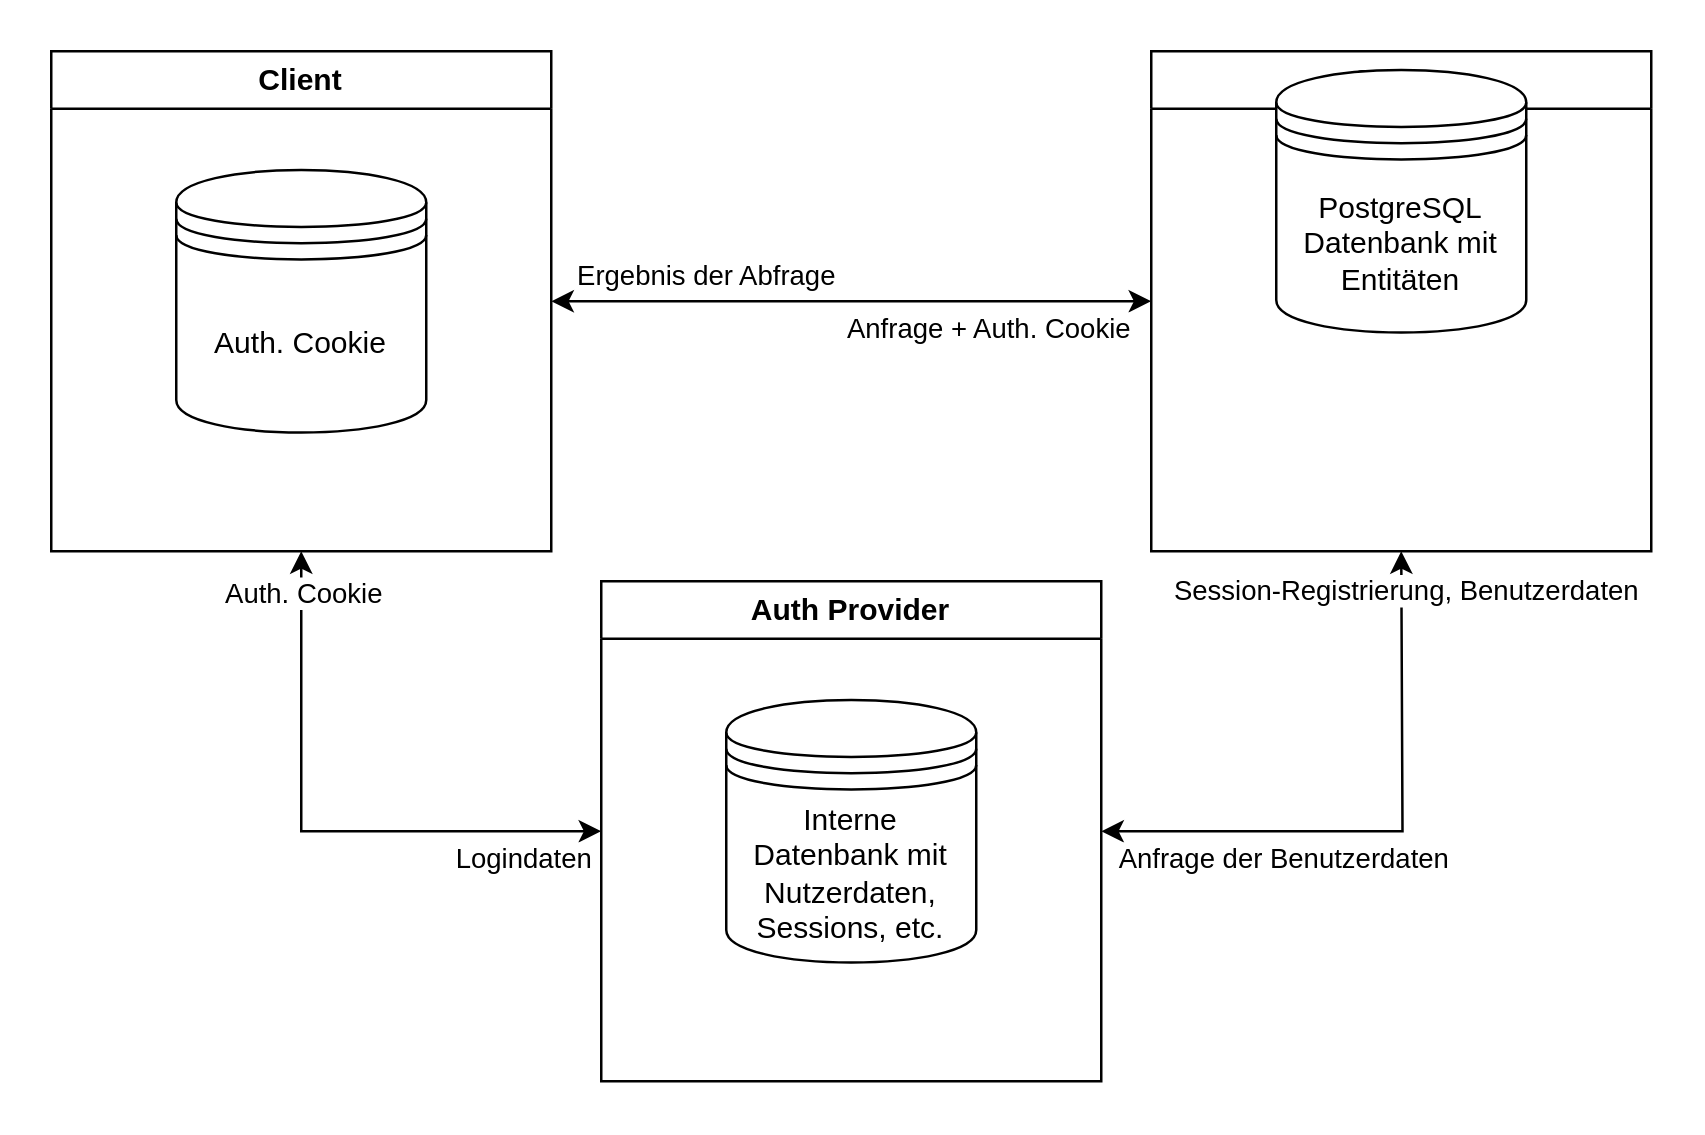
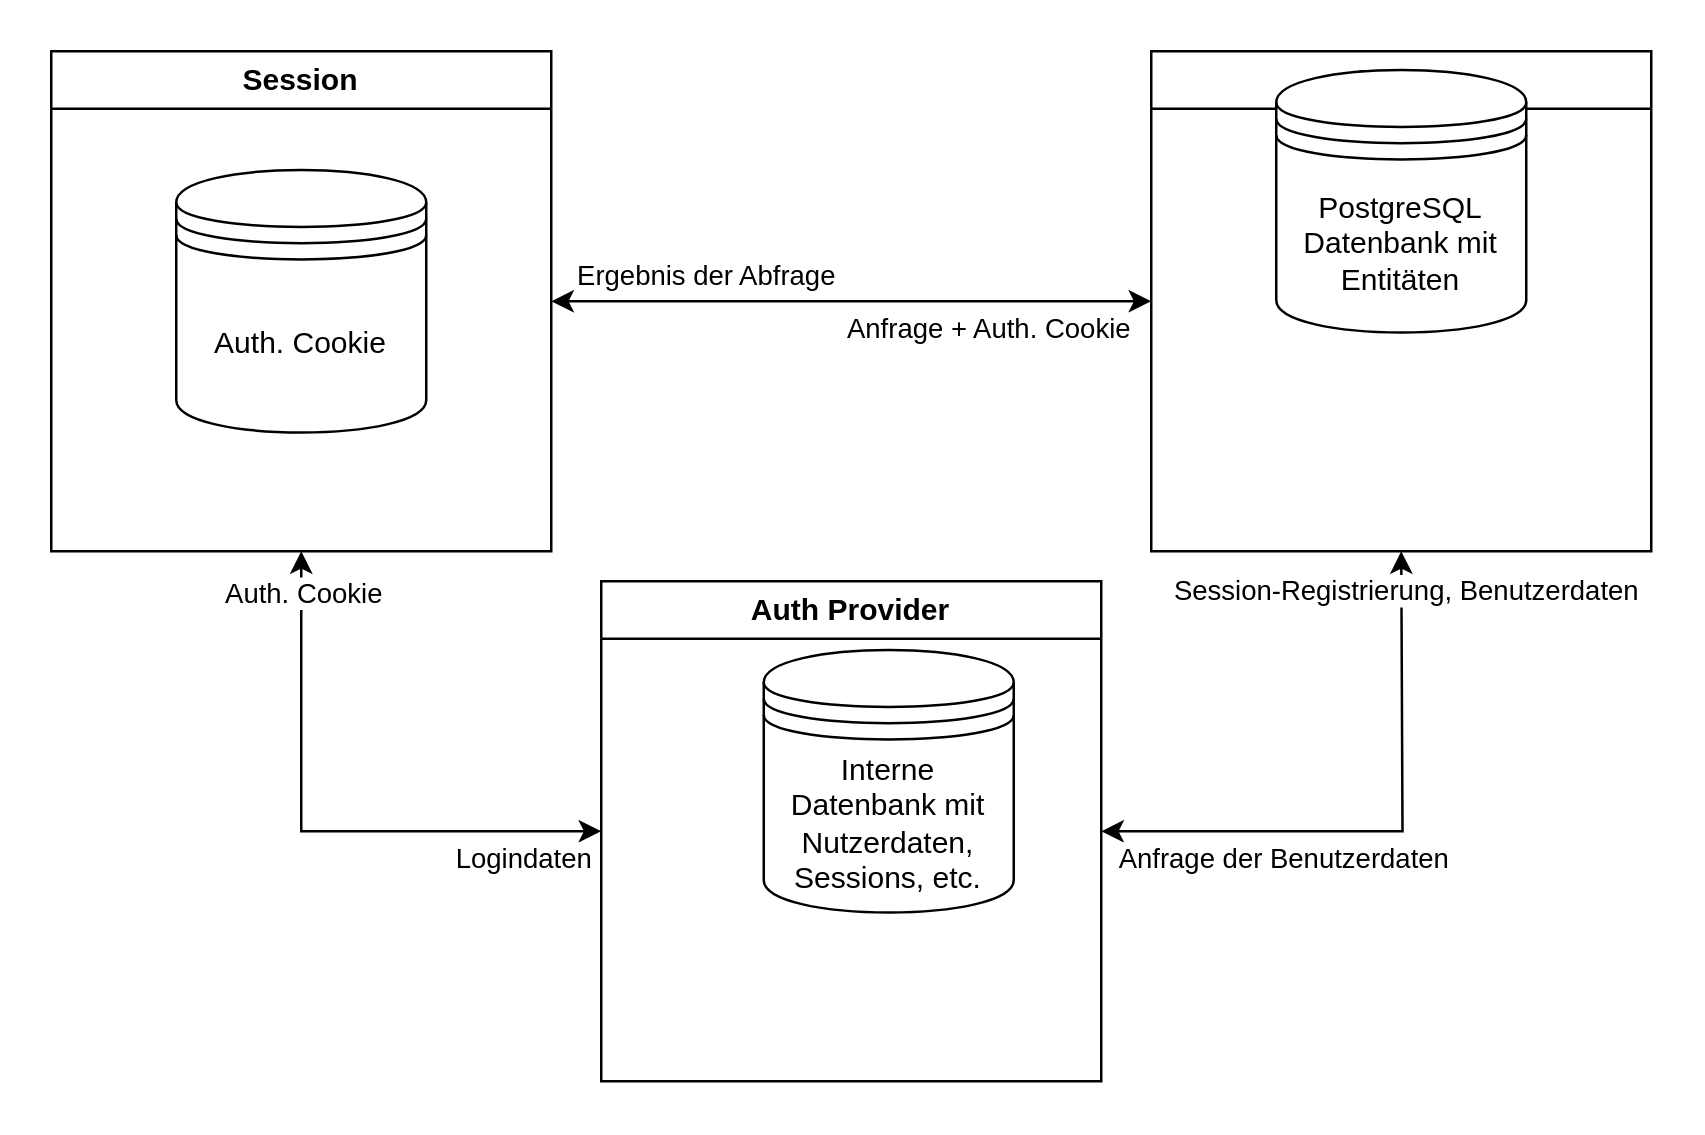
  <mxCell id="0" />
  <mxCell id="1" parent="0" />
  <mxCell id="2" style="edgeStyle=orthogonalEdgeStyle;rounded=0;orthogonalLoop=1;jettySize=auto;html=1;entryX=0;entryY=0.5;entryDx=0;entryDy=0;startArrow=classic;startFill=1;" edge="1" parent="1" source="4" target="6"><mxGeometry relative="1" as="geometry" /></mxCell>
  <mxCell id="3" value="Anfrage + Auth. Cookie" style="edgeLabel;html=1;align=center;verticalAlign=middle;resizable=0;points=[];" vertex="1" connectable="0" parent="2"><mxGeometry x="-0.848" y="2" relative="1" as="geometry"><mxPoint x="156" y="12" as="offset" /></mxGeometry></mxCell>
- <mxCell id="4" value="Client" style="swimlane;whiteSpace=wrap;html=1;" vertex="1" parent="1"><mxGeometry x="20" y="20" width="200" height="200" as="geometry" /></mxCell>
+ <mxCell id="4" value="Session" style="swimlane;whiteSpace=wrap;html=1;" vertex="1" parent="1"><mxGeometry x="20" y="20" width="200" height="200" as="geometry" /></mxCell>
  <mxCell id="5" value="Auth. Cookie" style="shape=datastore;whiteSpace=wrap;html=1;" vertex="1" parent="4"><mxGeometry x="50" y="47.5" width="100" height="105" as="geometry" /></mxCell>
  <mxCell id="6" value="Server" style="swimlane;whiteSpace=wrap;html=1;" vertex="1" parent="1"><mxGeometry x="460" y="20" width="200" height="200" as="geometry" /></mxCell>
  <mxCell id="7" value="PostgreSQL Datenbank mit Entitäten" style="shape=datastore;whiteSpace=wrap;html=1;" vertex="1" parent="6"><mxGeometry x="50" y="7.5" width="100" height="105" as="geometry" /></mxCell>
  <mxCell id="8" style="edgeStyle=orthogonalEdgeStyle;rounded=0;orthogonalLoop=1;jettySize=auto;html=1;entryX=0.5;entryY=1;entryDx=0;entryDy=0;startArrow=classic;startFill=1;" edge="1" parent="1" source="14" target="4"><mxGeometry relative="1" as="geometry" /></mxCell>
  <mxCell id="9" value="Auth. Cookie" style="edgeLabel;html=1;align=center;verticalAlign=middle;resizable=0;points=[];" vertex="1" connectable="0" parent="8"><mxGeometry x="0.864" relative="1" as="geometry"><mxPoint as="offset" /></mxGeometry></mxCell>
  <mxCell id="10" value="Logindaten" style="edgeLabel;html=1;align=center;verticalAlign=middle;resizable=0;points=[];" vertex="1" connectable="0" parent="8"><mxGeometry x="-0.57" y="-2" relative="1" as="geometry"><mxPoint x="18" y="12" as="offset" /></mxGeometry></mxCell>
  <mxCell id="11" style="edgeStyle=orthogonalEdgeStyle;rounded=0;orthogonalLoop=1;jettySize=auto;html=1;startArrow=classic;startFill=1;" edge="1" parent="1" source="14"><mxGeometry relative="1" as="geometry"><mxPoint x="560" y="220" as="targetPoint" /></mxGeometry></mxCell>
  <mxCell id="12" value="Session-Registrierung, Benutzerdaten" style="edgeLabel;html=1;align=center;verticalAlign=middle;resizable=0;points=[];" vertex="1" connectable="0" parent="11"><mxGeometry x="0.87" y="-1" relative="1" as="geometry"><mxPoint as="offset" /></mxGeometry></mxCell>
  <mxCell id="13" value="Anfrage der Benutzerdaten" style="edgeLabel;html=1;align=center;verticalAlign=middle;resizable=0;points=[];" vertex="1" connectable="0" parent="11"><mxGeometry x="-0.704" y="2" relative="1" as="geometry"><mxPoint x="38" y="12" as="offset" /></mxGeometry></mxCell>
  <mxCell id="14" value="Auth Provider" style="swimlane;whiteSpace=wrap;html=1;" vertex="1" parent="1"><mxGeometry x="240" y="232" width="200" height="200" as="geometry" /></mxCell>
- <mxCell id="15" value="Interne Datenbank mit Nutzerdaten, Sessions, etc." style="shape=datastore;whiteSpace=wrap;html=1;" vertex="1" parent="14"><mxGeometry x="50" y="47.5" width="100" height="105" as="geometry" /></mxCell>
+ <mxCell id="15" value="Interne Datenbank mit Nutzerdaten, Sessions, etc." style="shape=datastore;whiteSpace=wrap;html=1;" vertex="1" parent="14"><mxGeometry x="65" y="27.5" width="100" height="105" as="geometry" /></mxCell>
  <mxCell id="16" value="Ergebnis der Abfrage" style="edgeLabel;html=1;align=center;verticalAlign=middle;resizable=0;points=[];" vertex="1" connectable="0" parent="1"><mxGeometry x="281.995" y="109" as="geometry" /></mxCell>
